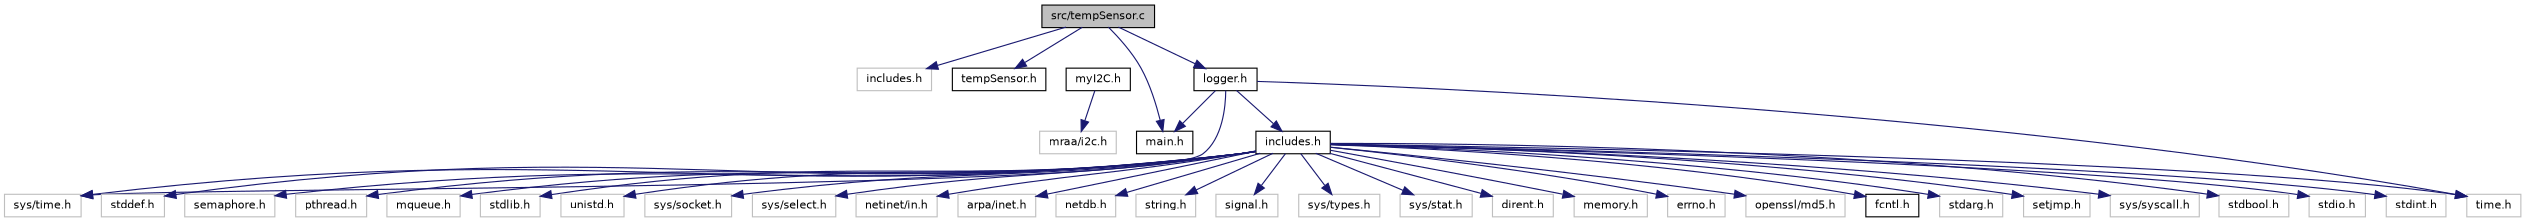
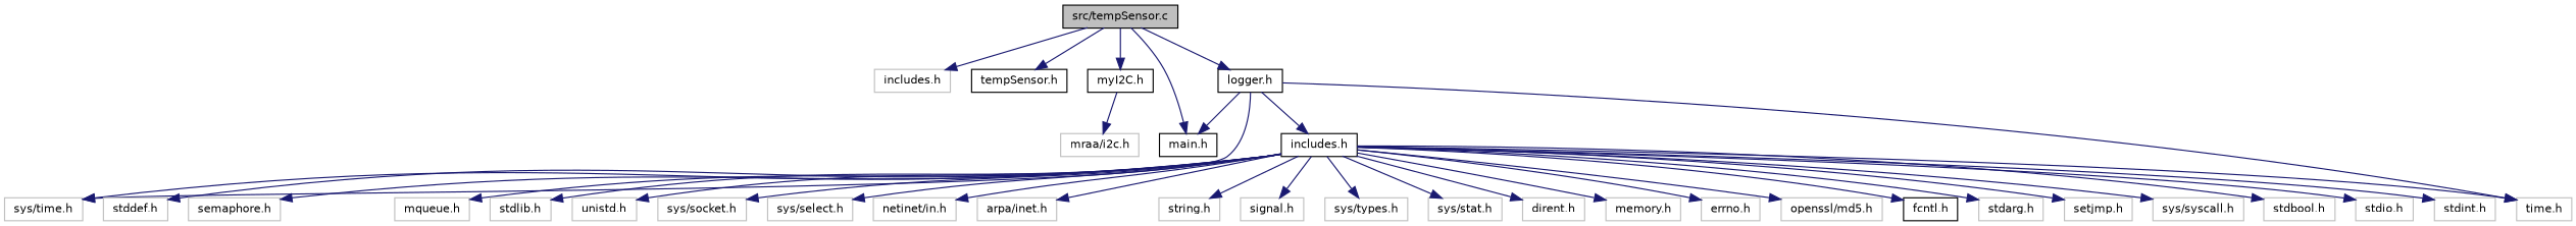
  digraph {
    node [color=grey75 fillcolor=white fontname=Helvetica fontsize=10 shape=record style=filled]
    edge [color=midnightblue fontname=Helvetica fontsize=10 labelfontname=Helvetica labelfontsize=10 style=solid]
    n1 [color=black fillcolor=grey75 fontcolor=black height=0.2 label="src/tempSensor.c" width=0.4]
    n2 [height=0.2 label="includes.h" width=0.4]
    n3 [color=black height=0.2 label="tempSensor.h" width=0.4]
    n4 [color=black height=0.2 label="myI2C.h" width=0.4]
    n5 [color=black height=0.2 label="logger.h" width=0.4]
    n6 [color=black height=0.2 label="main.h" width=0.4]
    n7 [height=0.2 label="mraa/i2c.h" width=0.4]
    n8 [height=0.2 label="time.h" width=0.4]
    n9 [height=0.2 label="sys/time.h" width=0.4]
    n10 [color=black height=0.2 label="includes.h" width=0.4]
    n11 [height=0.2 label="stdio.h" width=0.4]
    n12 [height=0.2 label="stdint.h" width=0.4]
    n13 [height=0.2 label="stddef.h" width=0.4]
    n14 [height=0.2 label="semaphore.h" width=0.4]
-   n15 [height=0.2 label="pthread.h" width=0.4]
    n16 [height=0.2 label="mqueue.h" width=0.4]
    n17 [height=0.2 label="stdlib.h" width=0.4]
    n18 [height=0.2 label="unistd.h" width=0.4]
    n19 [height=0.2 label="sys/socket.h" width=0.4]
    n20 [height=0.2 label="sys/select.h" width=0.4]
    n21 [height=0.2 label="netinet/in.h" width=0.4]
    n22 [height=0.2 label="arpa/inet.h" width=0.4]
-   n23 [height=0.2 label="netdb.h" width=0.4]
    n24 [height=0.2 label="string.h" width=0.4]
    n25 [height=0.2 label="signal.h" width=0.4]
    n26 [height=0.2 label="sys/types.h" width=0.4]
    n27 [height=0.2 label="sys/stat.h" width=0.4]
    n28 [height=0.2 label="dirent.h" width=0.4]
    n29 [height=0.2 label="memory.h" width=0.4]
    n30 [height=0.2 label="errno.h" width=0.4]
    n31 [height=0.2 label="openssl/md5.h" width=0.4]
    n32 [color=black height=0.2 label="fcntl.h" width=0.4]
    n33 [height=0.2 label="stdarg.h" width=0.4]
    n34 [height=0.2 label="setjmp.h" width=0.4]
    n35 [height=0.2 label="sys/syscall.h" width=0.4]
    n36 [height=0.2 label="stdbool.h" width=0.4]
    n1 -> n2
    n1 -> n3
+   n1 -> n4
    n1 -> n5
    n1 -> n6
    n4 -> n7
    n5 -> n6
    n5 -> n8
    n5 -> n9
    n5 -> n10
    n10 -> n8
    n10 -> n9
    n10 -> n11
    n10 -> n12
    n10 -> n13
    n10 -> n14
-   n10 -> n15
    n10 -> n16
    n10 -> n17
    n10 -> n18
    n10 -> n19
    n10 -> n20
    n10 -> n21
    n10 -> n22
-   n10 -> n23
    n10 -> n24
    n10 -> n25
    n10 -> n26
    n10 -> n27
    n10 -> n28
    n10 -> n29
    n10 -> n30
    n10 -> n31
    n10 -> n32
    n10 -> n33
    n10 -> n34
    n10 -> n35
    n10 -> n36
  }
